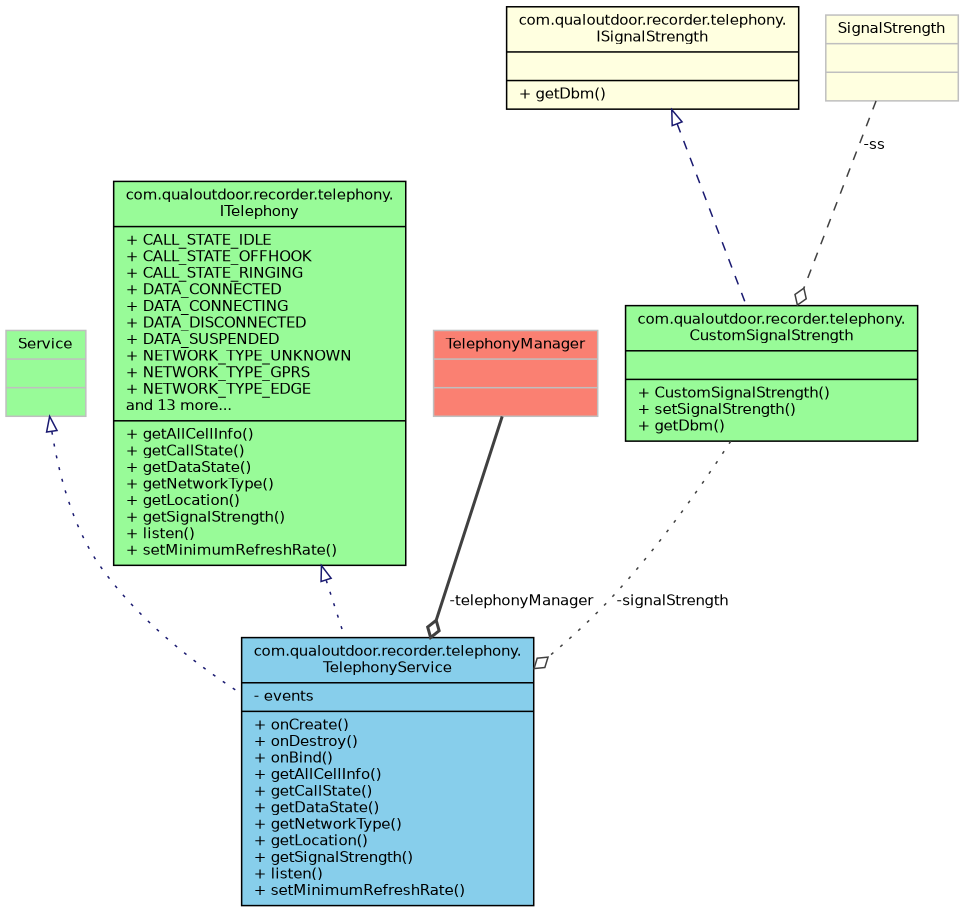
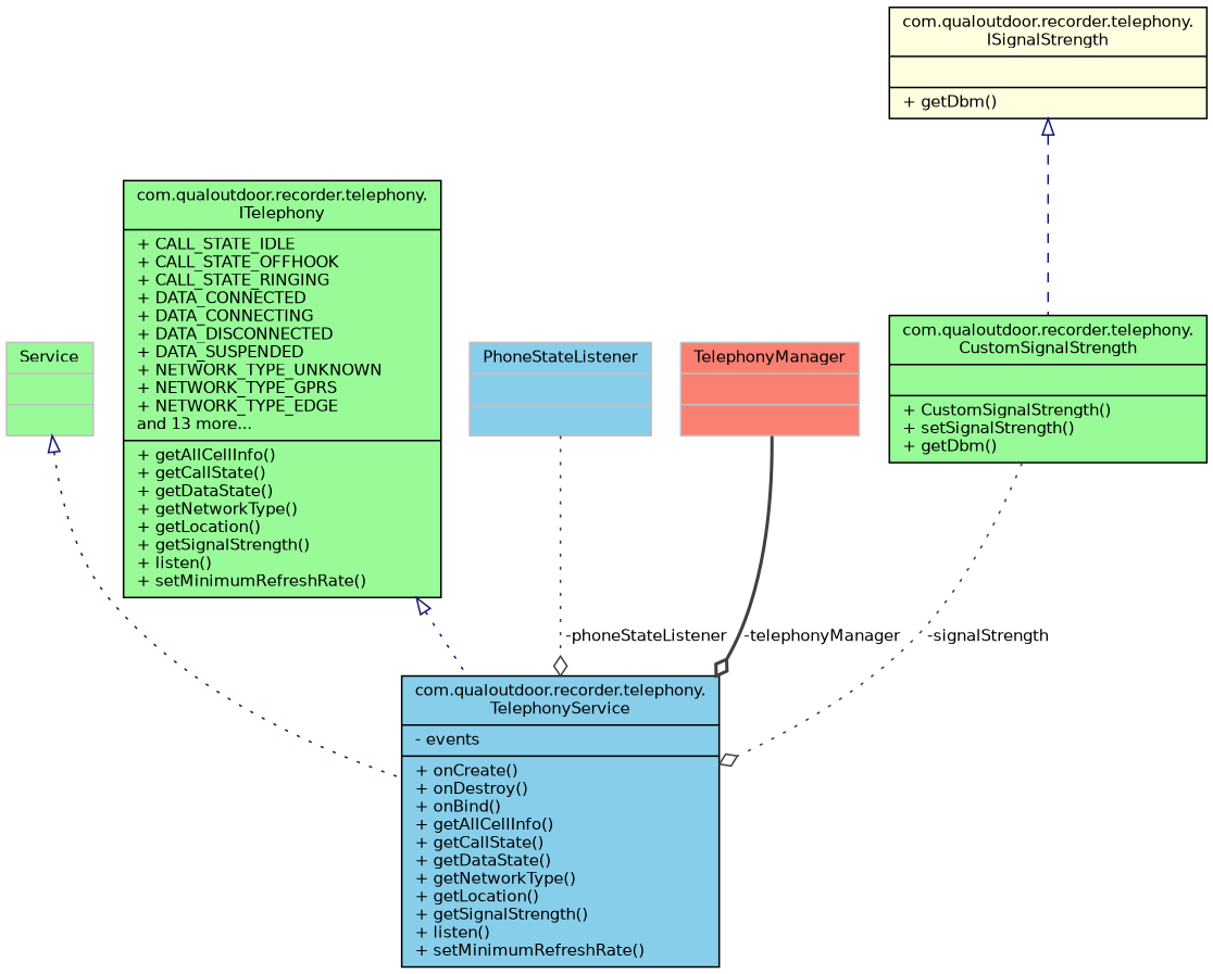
  digraph {
    node [color=black fillcolor=palegreen fontname=Helvetica fontsize=10 shape=record style=filled]
    edge [color=grey25 fontname=Helvetica fontsize=10 labelfontname=Helvetica labelfontsize=10 style=dotted arrowhead=odiamond]
    n1 [fillcolor=skyblue fontcolor=black height=0.2 label="{com.qualoutdoor.recorder.telephony.\lTelephonyService\n|- events\l|+ onCreate()\l+ onDestroy()\l+ onBind()\l+ getAllCellInfo()\l+ getCallState()\l+ getDataState()\l+ getNetworkType()\l+ getLocation()\l+ getSignalStrength()\l+ listen()\l+ setMinimumRefreshRate()\l}" width=0.4]
    n2 [color=grey75 height=0.2 label="{Service\n||}" width=0.4]
    n3 [height=0.2 label="{com.qualoutdoor.recorder.telephony.\lITelephony\n|+ CALL_STATE_IDLE\l+ CALL_STATE_OFFHOOK\l+ CALL_STATE_RINGING\l+ DATA_CONNECTED\l+ DATA_CONNECTING\l+ DATA_DISCONNECTED\l+ DATA_SUSPENDED\l+ NETWORK_TYPE_UNKNOWN\l+ NETWORK_TYPE_GPRS\l+ NETWORK_TYPE_EDGE\land 13 more...\l|+ getAllCellInfo()\l+ getCallState()\l+ getDataState()\l+ getNetworkType()\l+ getLocation()\l+ getSignalStrength()\l+ listen()\l+ setMinimumRefreshRate()\l}" width=0.4]
+   n4 [color=grey75 fillcolor=skyblue height=0.2 label="{PhoneStateListener\n||}" width=0.4]
    n5 [color=grey75 fillcolor=salmon height=0.2 label="{TelephonyManager\n||}" width=0.4]
    n6 [height=0.2 label="{com.qualoutdoor.recorder.telephony.\lCustomSignalStrength\n||+ CustomSignalStrength()\l+ setSignalStrength()\l+ getDbm()\l}" width=0.4]
    n7 [fillcolor=lightyellow height=0.2 label="{com.qualoutdoor.recorder.telephony.\lISignalStrength\n||+ getDbm()\l}" width=0.4]
-   n8 [color=grey75 fillcolor=lightyellow height=0.2 label="{SignalStrength\n||}" width=0.4]
    n2 -> n1 [arrowtail=onormal color=midnightblue dir=back arrowhead=""]
    n3 -> n1 [arrowtail=onormal color=midnightblue dir=back arrowhead=""]
+   n4 -> n1 [label=" -phoneStateListener"]
    n5 -> n1 [label=" -telephonyManager" style=bold]
    n6 -> n1 [label=" -signalStrength"]
    n7 -> n6 [arrowtail=onormal color=midnightblue dir=back style=dashed arrowhead=""]
-   n8 -> n6 [label=" -ss" style=dashed]
  }
